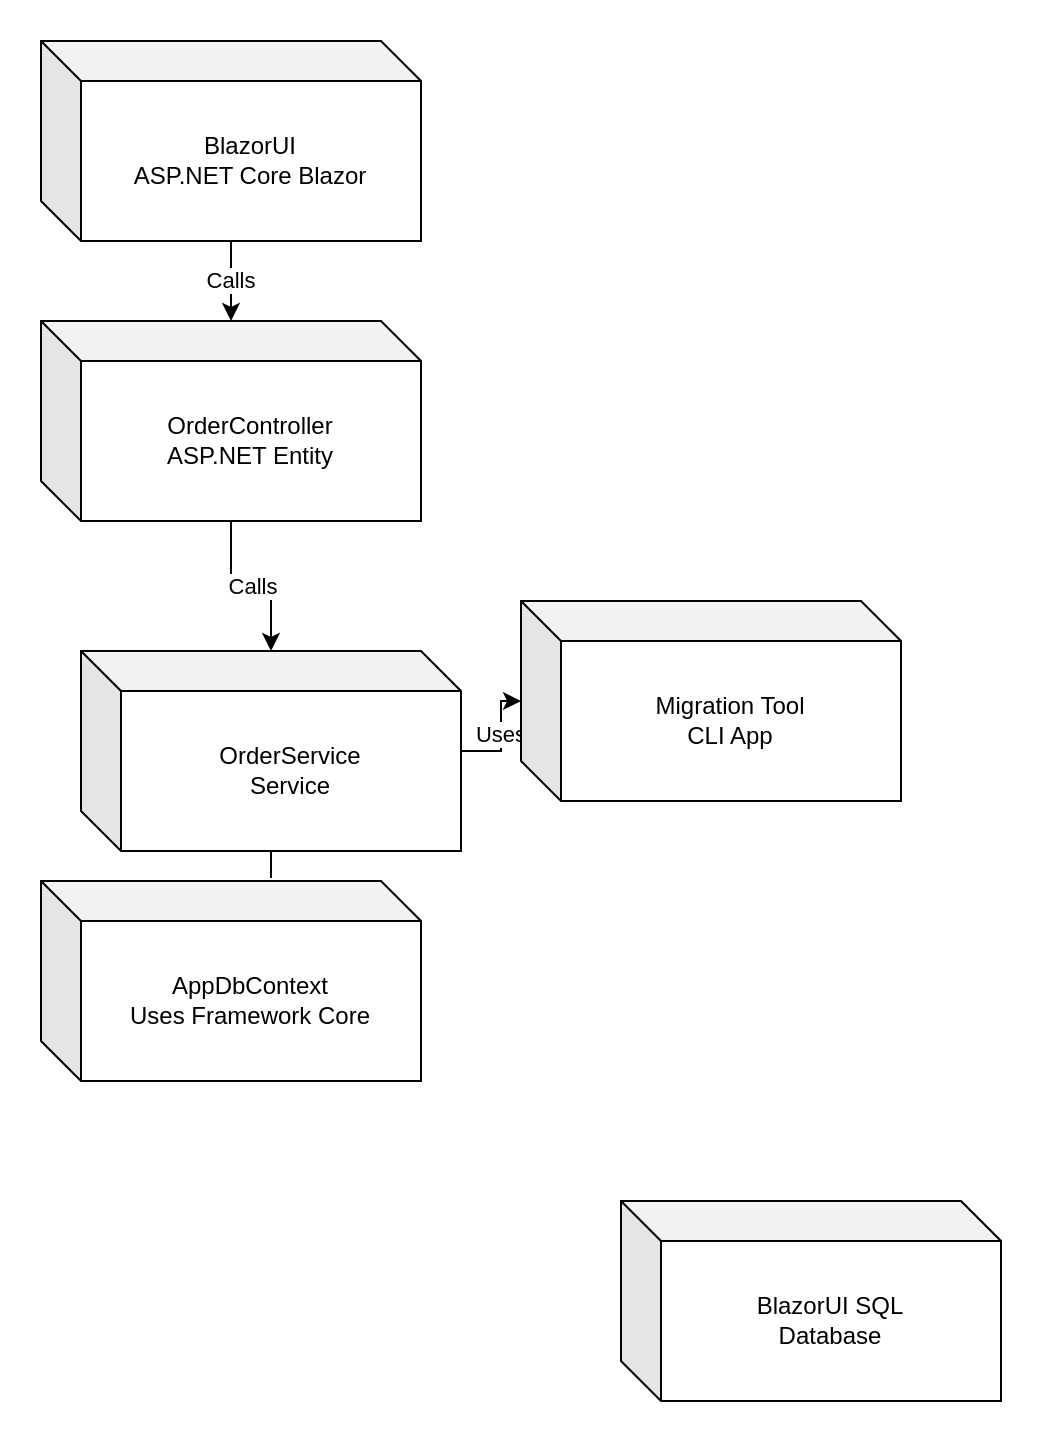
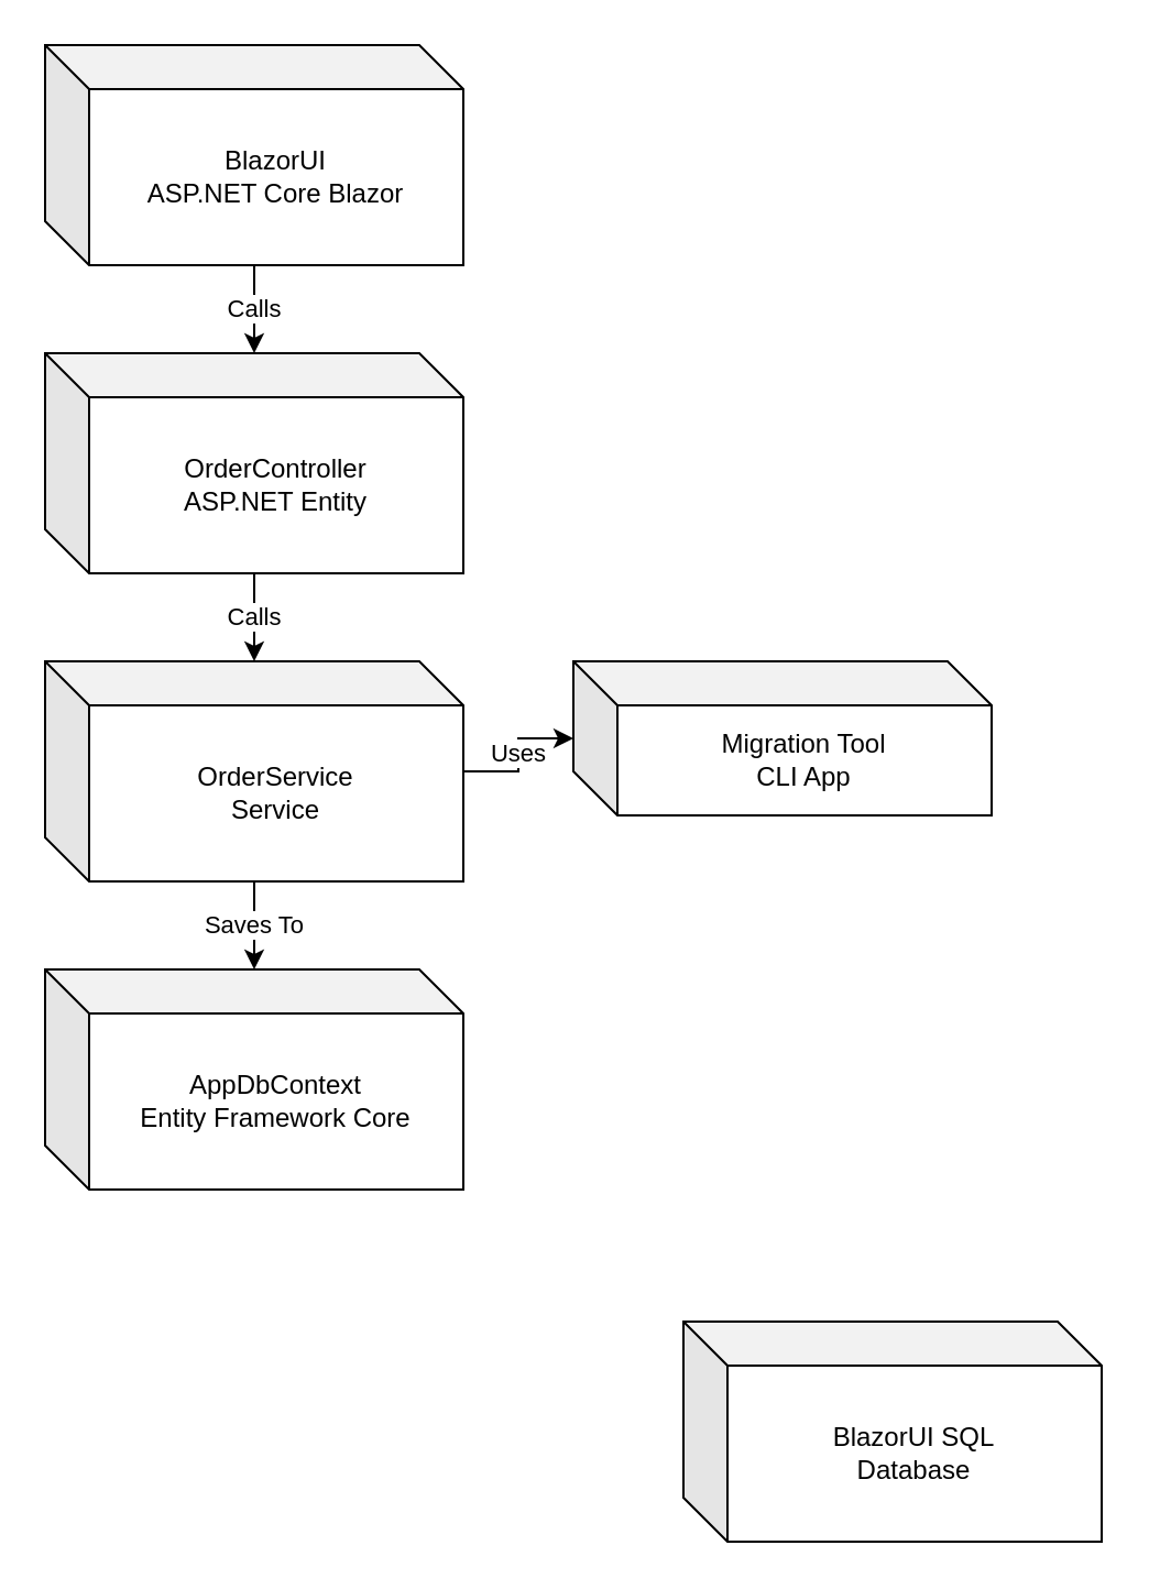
  <mxCell id="0" />
  <mxCell id="1" parent="0" />
  <mxCell id="2" value="Calls" style="edgeStyle=orthogonalEdgeStyle;rounded=0;orthogonalLoop=1;jettySize=auto;html=1;" edge="1" parent="1" source="3" target="5"><mxGeometry relative="1" as="geometry" /></mxCell>
  <mxCell id="3" value="BlazorUI&lt;div&gt;ASP.NET Core Blazor&lt;/div&gt;" style="shape=cube;whiteSpace=wrap;html=1;boundedLbl=1;backgroundOutline=1;darkOpacity=0.05;darkOpacity2=0.1;" vertex="1" parent="1"><mxGeometry x="20" y="20" width="190" height="100" as="geometry" /></mxCell>
  <mxCell id="4" value="Calls" style="edgeStyle=orthogonalEdgeStyle;rounded=0;orthogonalLoop=1;jettySize=auto;html=1;" edge="1" parent="1" source="5" target="8"><mxGeometry relative="1" as="geometry" /></mxCell>
  <mxCell id="5" value="OrderController&lt;div&gt;ASP.NET Entity&lt;/div&gt;" style="shape=cube;whiteSpace=wrap;html=1;boundedLbl=1;backgroundOutline=1;darkOpacity=0.05;darkOpacity2=0.1;" vertex="1" parent="1"><mxGeometry x="20" y="160" width="190" height="100" as="geometry" /></mxCell>
  <mxCell id="6" value="Saves To" style="edgeStyle=orthogonalEdgeStyle;rounded=0;orthogonalLoop=1;jettySize=auto;html=1;" edge="1" parent="1" source="8" target="9"><mxGeometry relative="1" as="geometry" /></mxCell>
  <mxCell id="7" value="Uses" style="edgeStyle=orthogonalEdgeStyle;rounded=0;orthogonalLoop=1;jettySize=auto;html=1;" edge="1" parent="1" source="8" target="10"><mxGeometry relative="1" as="geometry" /></mxCell>
- <mxCell id="8" value="OrderService&lt;div&gt;Service&lt;/div&gt;" style="shape=cube;whiteSpace=wrap;html=1;boundedLbl=1;backgroundOutline=1;darkOpacity=0.05;darkOpacity2=0.1;" vertex="1" parent="1"><mxGeometry x="40" y="325" width="190" height="100" as="geometry" /></mxCell>
- <mxCell id="9" value="AppDbContext&lt;div&gt;Uses Framework Core&lt;/div&gt;" style="shape=cube;whiteSpace=wrap;html=1;boundedLbl=1;backgroundOutline=1;darkOpacity=0.05;darkOpacity2=0.1;" vertex="1" parent="1"><mxGeometry x="20" y="440" width="190" height="100" as="geometry" /></mxCell>
- <mxCell id="10" value="Migration Tool&lt;div&gt;CLI App&lt;/div&gt;" style="shape=cube;whiteSpace=wrap;html=1;boundedLbl=1;backgroundOutline=1;darkOpacity=0.05;darkOpacity2=0.1;" vertex="1" parent="1"><mxGeometry x="260" y="300" width="190" height="100" as="geometry" /></mxCell>
+ <mxCell id="8" value="OrderService&lt;div&gt;Service&lt;/div&gt;" style="shape=cube;whiteSpace=wrap;html=1;boundedLbl=1;backgroundOutline=1;darkOpacity=0.05;darkOpacity2=0.1;" vertex="1" parent="1"><mxGeometry x="20" y="300" width="190" height="100" as="geometry" /></mxCell>
+ <mxCell id="9" value="AppDbContext&lt;div&gt;Entity Framework Core&lt;/div&gt;" style="shape=cube;whiteSpace=wrap;html=1;boundedLbl=1;backgroundOutline=1;darkOpacity=0.05;darkOpacity2=0.1;" vertex="1" parent="1"><mxGeometry x="20" y="440" width="190" height="100" as="geometry" /></mxCell>
+ <mxCell id="10" value="Migration Tool&lt;div&gt;CLI App&lt;/div&gt;" style="shape=cube;whiteSpace=wrap;html=1;boundedLbl=1;backgroundOutline=1;darkOpacity=0.05;darkOpacity2=0.1;" vertex="1" parent="1"><mxGeometry x="260" y="300" width="190" height="70" as="geometry" /></mxCell>
  <mxCell id="11" value="BlazorUI SQL&lt;div&gt;Database&lt;/div&gt;" style="shape=cube;whiteSpace=wrap;html=1;boundedLbl=1;backgroundOutline=1;darkOpacity=0.05;darkOpacity2=0.1;" vertex="1" parent="1"><mxGeometry x="310" y="600" width="190" height="100" as="geometry" /></mxCell>
